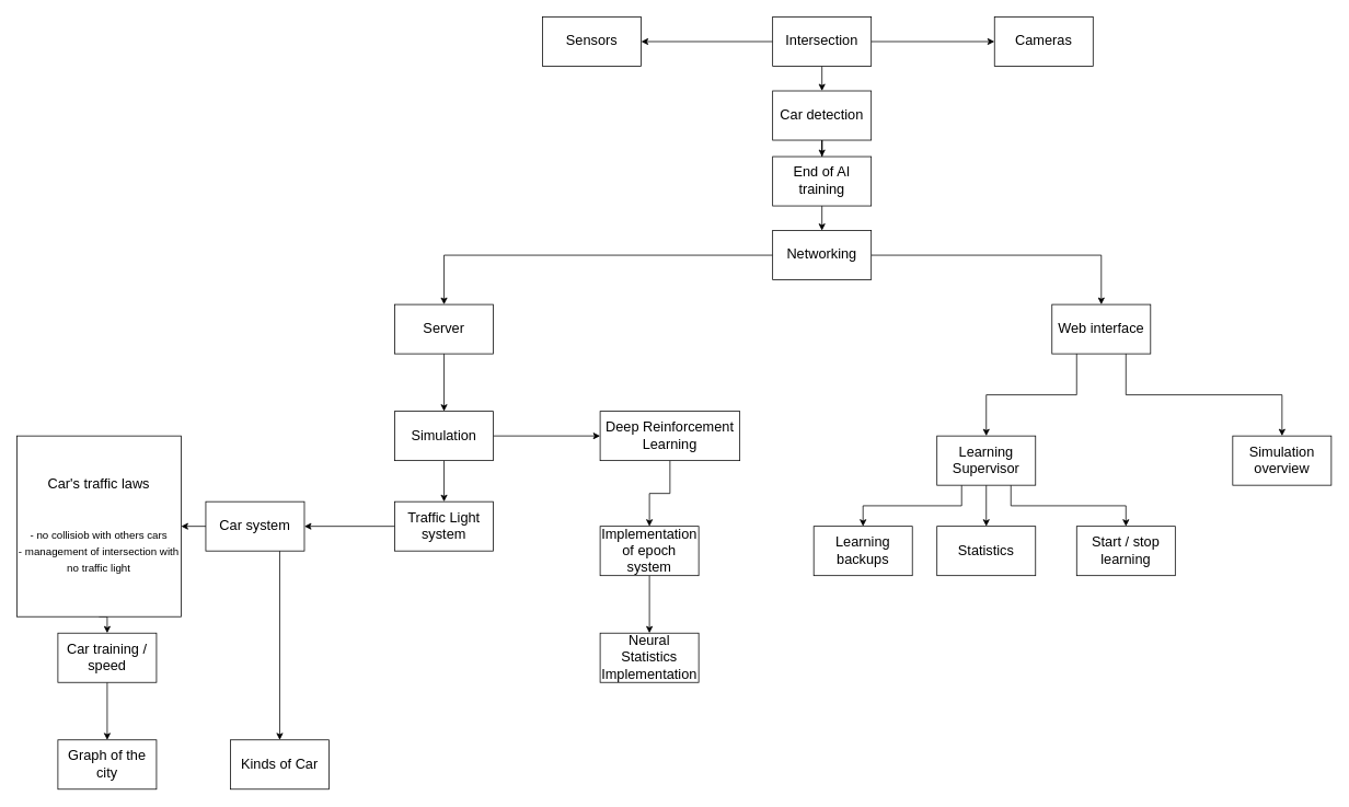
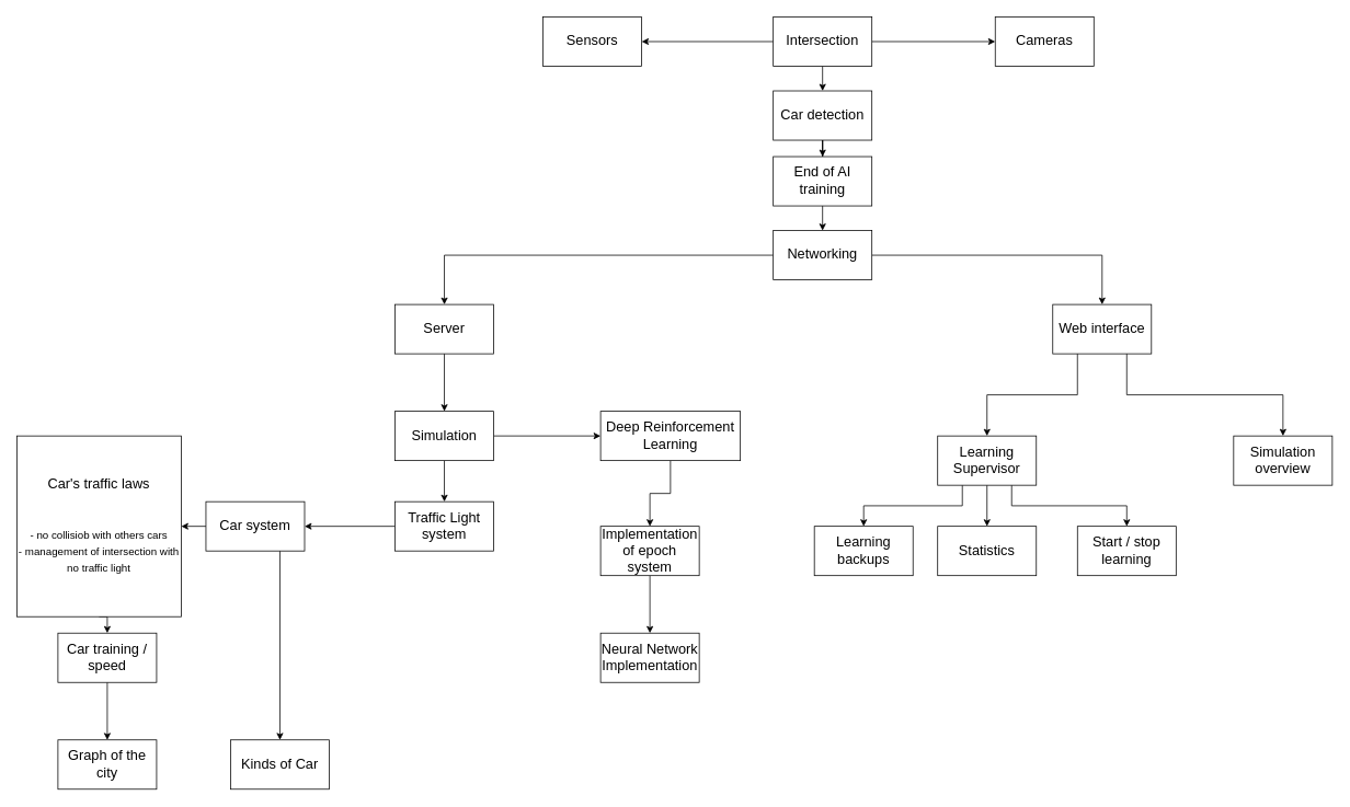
  <mxCell id="0" />
  <mxCell id="1" parent="0" />
  <mxCell id="2" style="edgeStyle=orthogonalEdgeStyle;rounded=0;orthogonalLoop=1;jettySize=auto;html=1;exitX=0.5;exitY=1;exitDx=0;exitDy=0;fontSize=17;" edge="1" parent="1" source="3" target="10"><mxGeometry relative="1" as="geometry" /></mxCell>
  <mxCell id="3" value="Server" style="rounded=0;whiteSpace=wrap;html=1;fontSize=17;" vertex="1" parent="1"><mxGeometry x="480" y="370" width="120" height="60" as="geometry" /></mxCell>
  <mxCell id="4" style="edgeStyle=orthogonalEdgeStyle;rounded=0;orthogonalLoop=1;jettySize=auto;html=1;exitX=0.25;exitY=1;exitDx=0;exitDy=0;fontSize=17;" edge="1" parent="1" source="6" target="32"><mxGeometry relative="1" as="geometry" /></mxCell>
  <mxCell id="5" style="edgeStyle=orthogonalEdgeStyle;rounded=0;orthogonalLoop=1;jettySize=auto;html=1;exitX=0.75;exitY=1;exitDx=0;exitDy=0;fontSize=17;" edge="1" parent="1" source="6" target="44"><mxGeometry relative="1" as="geometry" /></mxCell>
  <mxCell id="6" value="Web interface" style="rounded=0;whiteSpace=wrap;html=1;fontSize=17;" vertex="1" parent="1"><mxGeometry x="1280" y="370" width="120" height="60" as="geometry" /></mxCell>
  <mxCell id="7" style="edgeStyle=orthogonalEdgeStyle;rounded=0;orthogonalLoop=1;jettySize=auto;html=1;exitX=1;exitY=0.5;exitDx=0;exitDy=0;entryX=0;entryY=0.5;entryDx=0;entryDy=0;fontSize=17;" edge="1" parent="1" source="10" target="15"><mxGeometry relative="1" as="geometry"><mxPoint x="730" y="530" as="targetPoint" /></mxGeometry></mxCell>
  <mxCell id="8" style="edgeStyle=orthogonalEdgeStyle;rounded=0;orthogonalLoop=1;jettySize=auto;html=1;exitX=0;exitY=0.5;exitDx=0;exitDy=0;entryX=1;entryY=0.5;entryDx=0;entryDy=0;fontSize=17;" edge="1" parent="1" source="28" target="18"><mxGeometry relative="1" as="geometry" /></mxCell>
  <mxCell id="9" style="edgeStyle=orthogonalEdgeStyle;rounded=0;orthogonalLoop=1;jettySize=auto;html=1;exitX=0.5;exitY=1;exitDx=0;exitDy=0;fontSize=17;" edge="1" parent="1" source="10" target="28"><mxGeometry relative="1" as="geometry" /></mxCell>
  <mxCell id="10" value="Simulation" style="rounded=0;whiteSpace=wrap;html=1;fontSize=17;" vertex="1" parent="1"><mxGeometry x="480" y="500" width="120" height="60" as="geometry" /></mxCell>
  <mxCell id="11" value="Graph of the city" style="rounded=0;whiteSpace=wrap;html=1;fontSize=17;" vertex="1" parent="1"><mxGeometry x="70" y="900" width="120" height="60" as="geometry" /></mxCell>
  <mxCell id="12" style="edgeStyle=orthogonalEdgeStyle;rounded=0;orthogonalLoop=1;jettySize=auto;html=1;exitX=0.5;exitY=1;exitDx=0;exitDy=0;entryX=0.5;entryY=0;entryDx=0;entryDy=0;fontSize=17;" edge="1" parent="1" source="13" target="11"><mxGeometry relative="1" as="geometry" /></mxCell>
  <mxCell id="13" value="Car training / speed" style="rounded=0;whiteSpace=wrap;html=1;fontSize=17;" vertex="1" parent="1"><mxGeometry x="70" y="770" width="120" height="60" as="geometry" /></mxCell>
  <mxCell id="14" style="edgeStyle=orthogonalEdgeStyle;rounded=0;orthogonalLoop=1;jettySize=auto;html=1;exitX=0.5;exitY=1;exitDx=0;exitDy=0;fontSize=17;" edge="1" parent="1" source="15" target="26"><mxGeometry relative="1" as="geometry" /></mxCell>
  <mxCell id="15" value="Deep Reinforcement Learning" style="rounded=0;whiteSpace=wrap;html=1;fontSize=17;" vertex="1" parent="1"><mxGeometry x="730" y="500" width="170" height="60" as="geometry" /></mxCell>
  <mxCell id="16" style="edgeStyle=orthogonalEdgeStyle;rounded=0;orthogonalLoop=1;jettySize=auto;html=1;exitX=0.75;exitY=1;exitDx=0;exitDy=0;fontSize=17;" edge="1" parent="1" source="18" target="19"><mxGeometry relative="1" as="geometry" /></mxCell>
  <mxCell id="17" style="edgeStyle=orthogonalEdgeStyle;rounded=0;orthogonalLoop=1;jettySize=auto;html=1;exitX=0;exitY=0.5;exitDx=0;exitDy=0;entryX=1;entryY=0.5;entryDx=0;entryDy=0;fontSize=17;" edge="1" parent="1" source="18" target="24"><mxGeometry relative="1" as="geometry" /></mxCell>
  <mxCell id="18" value="Car system" style="rounded=0;whiteSpace=wrap;html=1;fontSize=17;" vertex="1" parent="1"><mxGeometry x="250" y="610" width="120" height="60" as="geometry" /></mxCell>
  <mxCell id="19" value="Kinds of Car" style="rounded=0;whiteSpace=wrap;html=1;fontSize=17;" vertex="1" parent="1"><mxGeometry x="280" y="900" width="120" height="60" as="geometry" /></mxCell>
  <mxCell id="20" style="edgeStyle=orthogonalEdgeStyle;rounded=0;orthogonalLoop=1;jettySize=auto;html=1;exitX=0;exitY=0.5;exitDx=0;exitDy=0;entryX=0.5;entryY=0;entryDx=0;entryDy=0;fontSize=17;" edge="1" parent="1" source="22" target="3"><mxGeometry relative="1" as="geometry" /></mxCell>
  <mxCell id="21" style="edgeStyle=orthogonalEdgeStyle;rounded=0;orthogonalLoop=1;jettySize=auto;html=1;exitX=1;exitY=0.5;exitDx=0;exitDy=0;entryX=0.5;entryY=0;entryDx=0;entryDy=0;fontSize=17;" edge="1" parent="1" source="22" target="6"><mxGeometry relative="1" as="geometry" /></mxCell>
  <mxCell id="22" value="Networking" style="rounded=0;whiteSpace=wrap;html=1;fontSize=17;" vertex="1" parent="1"><mxGeometry x="940" y="280" width="120" height="60" as="geometry" /></mxCell>
  <mxCell id="23" style="edgeStyle=orthogonalEdgeStyle;rounded=0;orthogonalLoop=1;jettySize=auto;html=1;exitX=0.5;exitY=1;exitDx=0;exitDy=0;entryX=0.5;entryY=0;entryDx=0;entryDy=0;fontSize=17;" edge="1" parent="1" source="24" target="13"><mxGeometry relative="1" as="geometry" /></mxCell>
  <mxCell id="24" value="Car's traffic laws&lt;br style=&quot;font-size: 17px&quot;&gt;&lt;br style=&quot;font-size: 17px&quot;&gt;&lt;br style=&quot;font-size: 17px&quot;&gt;&lt;font style=&quot;font-size: 13px&quot;&gt;- no collisiob with others cars&lt;br&gt;- management of intersection with no traffic light&lt;/font&gt;" style="rounded=0;whiteSpace=wrap;html=1;fontSize=17;" vertex="1" parent="1"><mxGeometry x="20" y="530" width="200" height="220" as="geometry" /></mxCell>
  <mxCell id="25" style="edgeStyle=orthogonalEdgeStyle;rounded=0;orthogonalLoop=1;jettySize=auto;html=1;exitX=0.5;exitY=1;exitDx=0;exitDy=0;fontSize=17;" edge="1" parent="1" source="26" target="27"><mxGeometry relative="1" as="geometry" /></mxCell>
  <mxCell id="26" value="Implementation of epoch system" style="rounded=0;whiteSpace=wrap;html=1;fontSize=17;" vertex="1" parent="1"><mxGeometry x="730" y="640" width="120" height="60" as="geometry" /></mxCell>
- <mxCell id="27" value="Neural Statistics Implementation" style="rounded=0;whiteSpace=wrap;html=1;fontSize=17;" vertex="1" parent="1"><mxGeometry x="730" y="770" width="120" height="60" as="geometry" /></mxCell>
+ <mxCell id="27" value="Neural Network Implementation" style="rounded=0;whiteSpace=wrap;html=1;fontSize=17;" vertex="1" parent="1"><mxGeometry x="730" y="770" width="120" height="60" as="geometry" /></mxCell>
  <mxCell id="28" value="Traffic Light system" style="rounded=0;whiteSpace=wrap;html=1;fontSize=17;" vertex="1" parent="1"><mxGeometry x="480" y="610" width="120" height="60" as="geometry" /></mxCell>
  <mxCell id="29" style="edgeStyle=orthogonalEdgeStyle;rounded=0;orthogonalLoop=1;jettySize=auto;html=1;exitX=0.25;exitY=1;exitDx=0;exitDy=0;fontSize=17;" edge="1" parent="1" source="32" target="33"><mxGeometry relative="1" as="geometry" /></mxCell>
  <mxCell id="30" style="edgeStyle=orthogonalEdgeStyle;rounded=0;orthogonalLoop=1;jettySize=auto;html=1;exitX=0.75;exitY=1;exitDx=0;exitDy=0;fontSize=17;" edge="1" parent="1" source="32" target="34"><mxGeometry relative="1" as="geometry" /></mxCell>
  <mxCell id="31" style="edgeStyle=orthogonalEdgeStyle;rounded=0;orthogonalLoop=1;jettySize=auto;html=1;exitX=0.5;exitY=1;exitDx=0;exitDy=0;fontSize=17;" edge="1" parent="1" source="32" target="43"><mxGeometry relative="1" as="geometry" /></mxCell>
  <mxCell id="32" value="Learning Supervisor" style="rounded=0;whiteSpace=wrap;html=1;fontSize=17;" vertex="1" parent="1"><mxGeometry x="1140" y="530" width="120" height="60" as="geometry" /></mxCell>
  <mxCell id="33" value="Learning backups" style="rounded=0;whiteSpace=wrap;html=1;fontSize=17;" vertex="1" parent="1"><mxGeometry x="990" y="640" width="120" height="60" as="geometry" /></mxCell>
  <mxCell id="34" value="Start / stop learning" style="rounded=0;whiteSpace=wrap;html=1;fontSize=17;" vertex="1" parent="1"><mxGeometry x="1310" y="640" width="120" height="60" as="geometry" /></mxCell>
  <mxCell id="35" style="edgeStyle=orthogonalEdgeStyle;rounded=0;orthogonalLoop=1;jettySize=auto;html=1;exitX=0.5;exitY=1;exitDx=0;exitDy=0;fontSize=17;" edge="1" parent="1" source="36" target="42"><mxGeometry relative="1" as="geometry" /></mxCell>
  <mxCell id="36" value="Car detection" style="rounded=0;whiteSpace=wrap;html=1;fontSize=17;" vertex="1" parent="1"><mxGeometry x="940" y="110" width="120" height="60" as="geometry" /></mxCell>
  <mxCell id="37" style="edgeStyle=orthogonalEdgeStyle;rounded=0;orthogonalLoop=1;jettySize=auto;html=1;exitX=0.5;exitY=1;exitDx=0;exitDy=0;entryX=0.5;entryY=0;entryDx=0;entryDy=0;fontSize=17;" edge="1" parent="1" source="40" target="36"><mxGeometry relative="1" as="geometry" /></mxCell>
  <mxCell id="38" style="edgeStyle=orthogonalEdgeStyle;rounded=0;orthogonalLoop=1;jettySize=auto;html=1;exitX=1;exitY=0.5;exitDx=0;exitDy=0;fontSize=17;" edge="1" parent="1" source="40" target="45"><mxGeometry relative="1" as="geometry" /></mxCell>
  <mxCell id="39" style="edgeStyle=orthogonalEdgeStyle;rounded=0;orthogonalLoop=1;jettySize=auto;html=1;fontSize=17;" edge="1" parent="1" source="40" target="46"><mxGeometry relative="1" as="geometry" /></mxCell>
  <mxCell id="40" value="Intersection" style="rounded=0;whiteSpace=wrap;html=1;fontSize=17;" vertex="1" parent="1"><mxGeometry x="940" y="20" width="120" height="60" as="geometry" /></mxCell>
  <mxCell id="41" style="edgeStyle=orthogonalEdgeStyle;rounded=0;orthogonalLoop=1;jettySize=auto;html=1;exitX=0.5;exitY=1;exitDx=0;exitDy=0;entryX=0.5;entryY=0;entryDx=0;entryDy=0;fontSize=17;" edge="1" parent="1" source="42" target="22"><mxGeometry relative="1" as="geometry" /></mxCell>
  <mxCell id="42" value="End of AI training" style="rounded=0;whiteSpace=wrap;html=1;fontSize=17;" vertex="1" parent="1"><mxGeometry x="940" y="190" width="120" height="60" as="geometry" /></mxCell>
  <mxCell id="43" value="Statistics" style="rounded=0;whiteSpace=wrap;html=1;fontSize=17;" vertex="1" parent="1"><mxGeometry x="1140" y="640" width="120" height="60" as="geometry" /></mxCell>
  <mxCell id="44" value="Simulation overview" style="rounded=0;whiteSpace=wrap;html=1;fontSize=17;" vertex="1" parent="1"><mxGeometry x="1500" y="530" width="120" height="60" as="geometry" /></mxCell>
  <mxCell id="45" value="Cameras" style="rounded=0;whiteSpace=wrap;html=1;fontSize=17;" vertex="1" parent="1"><mxGeometry x="1210" y="20" width="120" height="60" as="geometry" /></mxCell>
  <mxCell id="46" value="Sensors" style="rounded=0;whiteSpace=wrap;html=1;fontSize=17;" vertex="1" parent="1"><mxGeometry x="660" y="20" width="120" height="60" as="geometry" /></mxCell>
